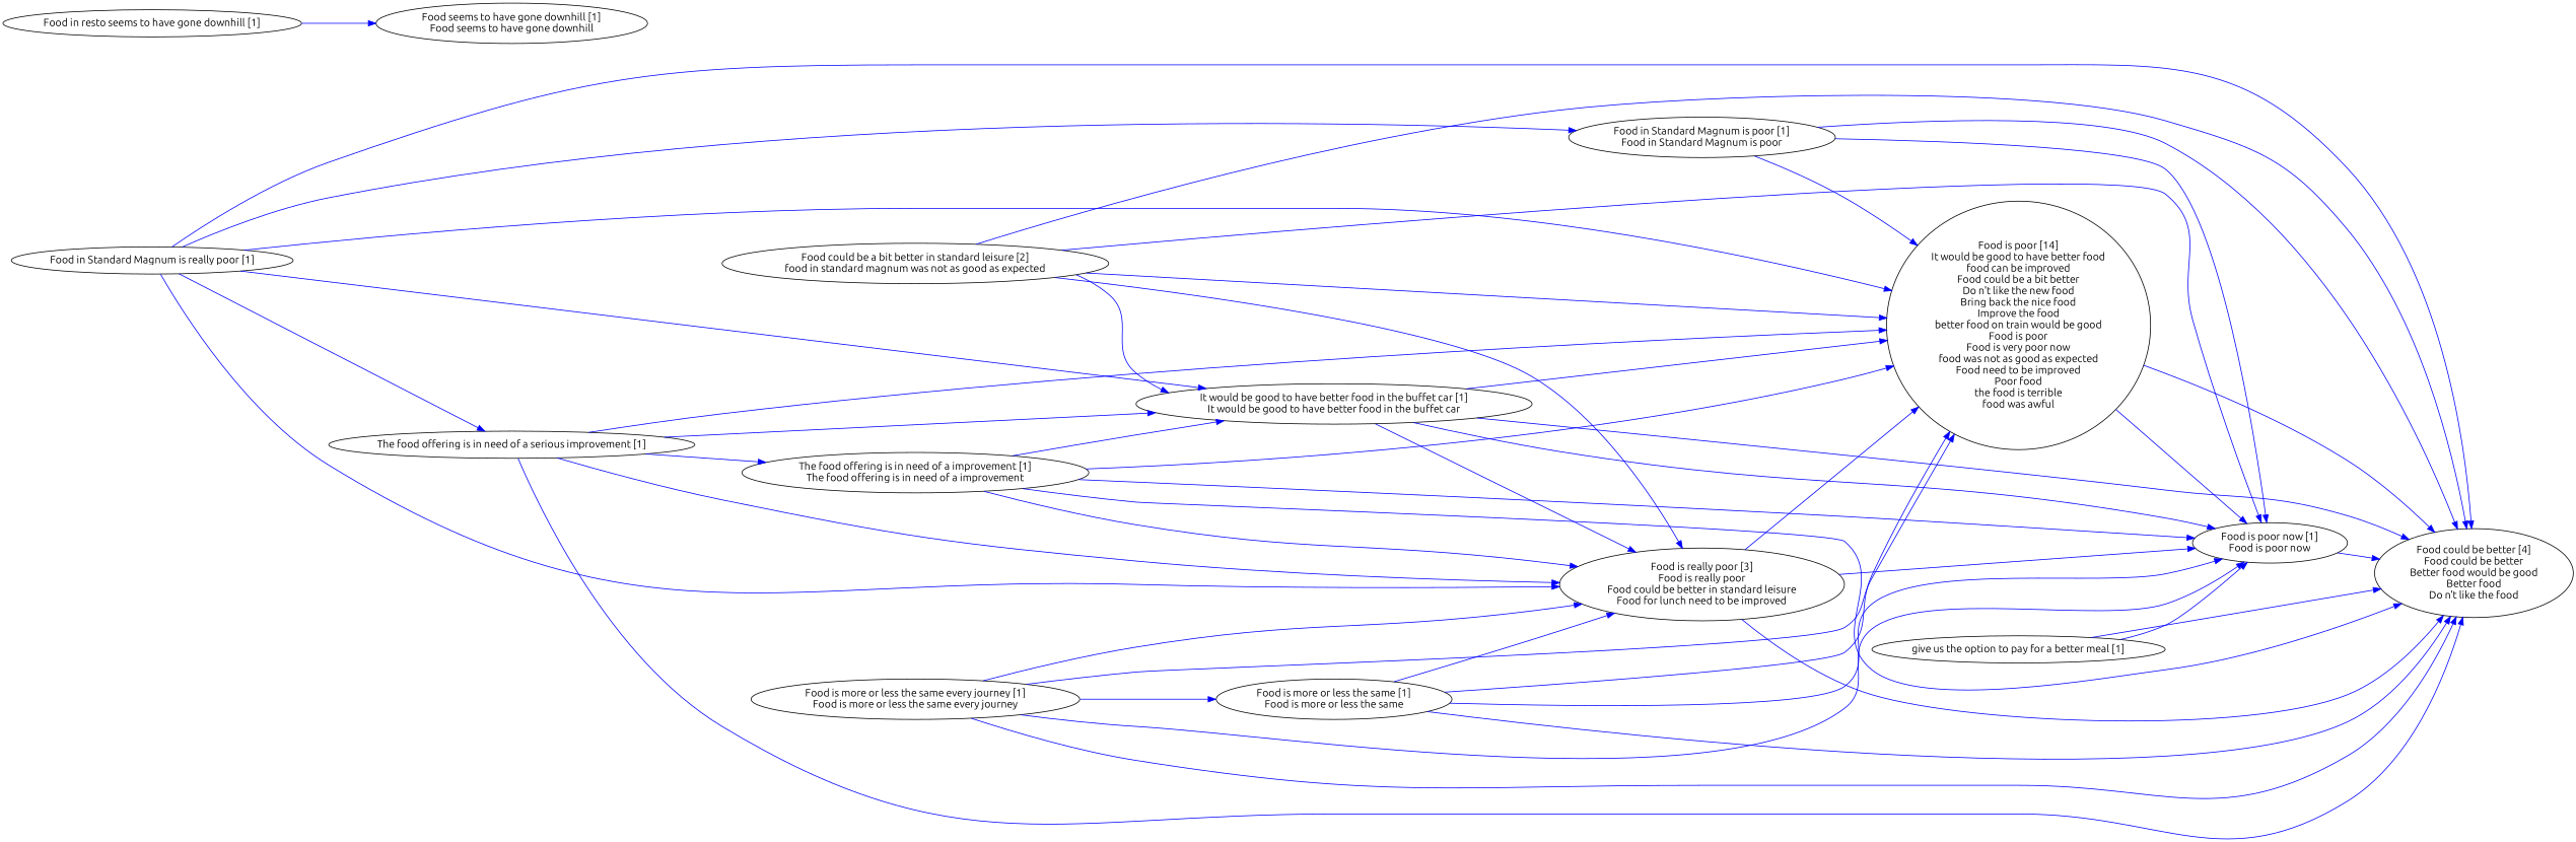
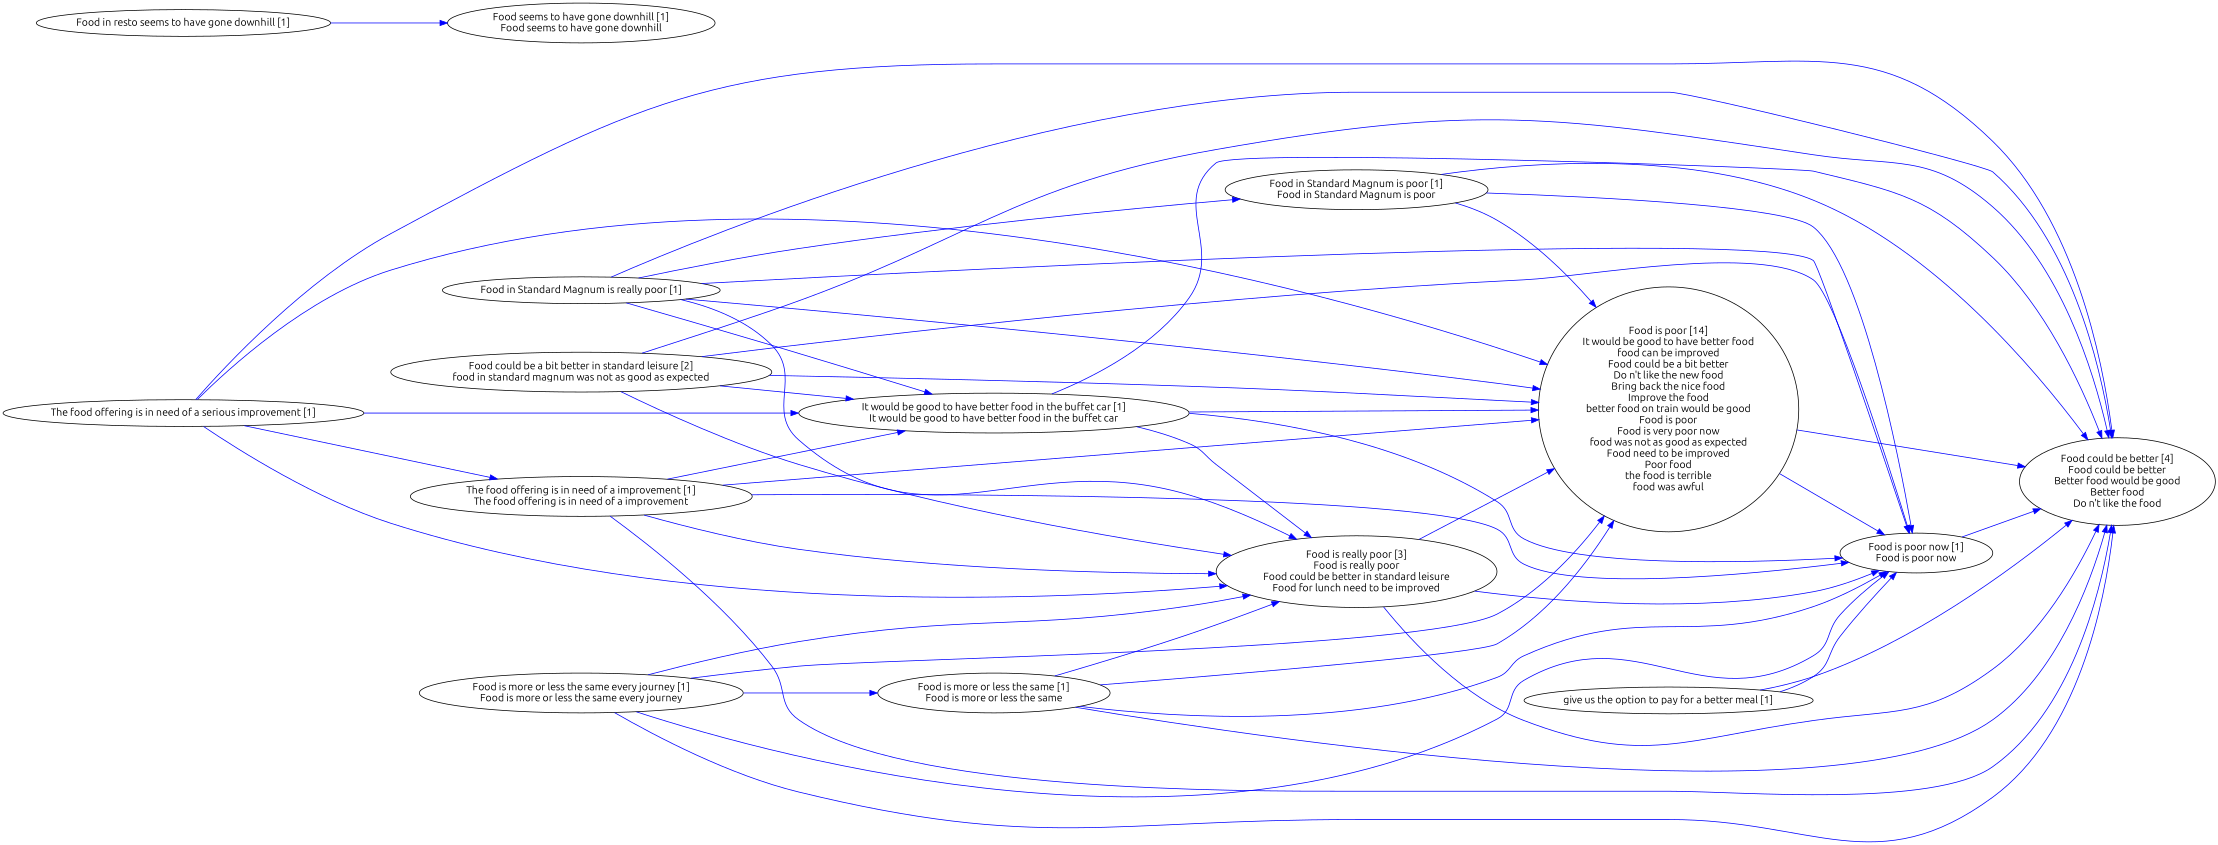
  digraph {
    fontname=Ubuntu
    rankdir=LR
    node [fontname=Ubuntu]
    edge [color=blue fontname=Ubuntu]
    "Food could be a bit better in standard leisure [2]\nfood in standard magnum was not as good as expected"
    "Food is really poor [3]\nFood is really poor\nFood could be better in standard leisure\nFood for lunch need to be improved"
    "Food could be better [4]\nFood could be better\nBetter food would be good\nBetter food\nDo n't like the food"
    "Food is poor [14]\nIt would be good to have better food\nfood can be improved\nFood could be a bit better\nDo n't like the new food\nBring back the nice food\nImprove the food\nbetter food on train would be good\nFood is poor\nFood is very poor now\nfood was not as good as expected\nFood need to be improved\nPoor food\nthe food is terrible\nfood was awful"
    "Food is poor now [1]\nFood is poor now"
    "It would be good to have better food in the buffet car [1]\nIt would be good to have better food in the buffet car"
    "Food in Standard Magnum is really poor [1]"
    "Food in Standard Magnum is poor [1]\nFood in Standard Magnum is poor"
    "Food in resto seems to have gone downhill [1]"
    "Food seems to have gone downhill [1]\nFood seems to have gone downhill"
    "Food is more or less the same every journey [1]\nFood is more or less the same every journey"
    "Food is more or less the same [1]\nFood is more or less the same"
    "The food offering is in need of a serious improvement [1]"
    "The food offering is in need of a improvement [1]\nThe food offering is in need of a improvement"
    "give us the option to pay for a better meal [1]"
    "Food could be a bit better in standard leisure [2]\nfood in standard magnum was not as good as expected" -> "Food is really poor [3]\nFood is really poor\nFood could be better in standard leisure\nFood for lunch need to be improved"
    "Food could be a bit better in standard leisure [2]\nfood in standard magnum was not as good as expected" -> "Food could be better [4]\nFood could be better\nBetter food would be good\nBetter food\nDo n't like the food"
    "Food could be a bit better in standard leisure [2]\nfood in standard magnum was not as good as expected" -> "Food is poor [14]\nIt would be good to have better food\nfood can be improved\nFood could be a bit better\nDo n't like the new food\nBring back the nice food\nImprove the food\nbetter food on train would be good\nFood is poor\nFood is very poor now\nfood was not as good as expected\nFood need to be improved\nPoor food\nthe food is terrible\nfood was awful"
    "Food could be a bit better in standard leisure [2]\nfood in standard magnum was not as good as expected" -> "Food is poor now [1]\nFood is poor now"
    "Food could be a bit better in standard leisure [2]\nfood in standard magnum was not as good as expected" -> "It would be good to have better food in the buffet car [1]\nIt would be good to have better food in the buffet car"
    "Food is really poor [3]\nFood is really poor\nFood could be better in standard leisure\nFood for lunch need to be improved" -> "Food could be better [4]\nFood could be better\nBetter food would be good\nBetter food\nDo n't like the food"
    "Food is really poor [3]\nFood is really poor\nFood could be better in standard leisure\nFood for lunch need to be improved" -> "Food is poor [14]\nIt would be good to have better food\nfood can be improved\nFood could be a bit better\nDo n't like the new food\nBring back the nice food\nImprove the food\nbetter food on train would be good\nFood is poor\nFood is very poor now\nfood was not as good as expected\nFood need to be improved\nPoor food\nthe food is terrible\nfood was awful"
    "Food is really poor [3]\nFood is really poor\nFood could be better in standard leisure\nFood for lunch need to be improved" -> "Food is poor now [1]\nFood is poor now"
    "Food is poor [14]\nIt would be good to have better food\nfood can be improved\nFood could be a bit better\nDo n't like the new food\nBring back the nice food\nImprove the food\nbetter food on train would be good\nFood is poor\nFood is very poor now\nfood was not as good as expected\nFood need to be improved\nPoor food\nthe food is terrible\nfood was awful" -> "Food could be better [4]\nFood could be better\nBetter food would be good\nBetter food\nDo n't like the food"
    "Food is poor [14]\nIt would be good to have better food\nfood can be improved\nFood could be a bit better\nDo n't like the new food\nBring back the nice food\nImprove the food\nbetter food on train would be good\nFood is poor\nFood is very poor now\nfood was not as good as expected\nFood need to be improved\nPoor food\nthe food is terrible\nfood was awful" -> "Food is poor now [1]\nFood is poor now"
    "Food is poor now [1]\nFood is poor now" -> "Food could be better [4]\nFood could be better\nBetter food would be good\nBetter food\nDo n't like the food"
    "It would be good to have better food in the buffet car [1]\nIt would be good to have better food in the buffet car" -> "Food is really poor [3]\nFood is really poor\nFood could be better in standard leisure\nFood for lunch need to be improved"
    "It would be good to have better food in the buffet car [1]\nIt would be good to have better food in the buffet car" -> "Food could be better [4]\nFood could be better\nBetter food would be good\nBetter food\nDo n't like the food"
    "It would be good to have better food in the buffet car [1]\nIt would be good to have better food in the buffet car" -> "Food is poor [14]\nIt would be good to have better food\nfood can be improved\nFood could be a bit better\nDo n't like the new food\nBring back the nice food\nImprove the food\nbetter food on train would be good\nFood is poor\nFood is very poor now\nfood was not as good as expected\nFood need to be improved\nPoor food\nthe food is terrible\nfood was awful"
    "It would be good to have better food in the buffet car [1]\nIt would be good to have better food in the buffet car" -> "Food is poor now [1]\nFood is poor now"
    "Food in Standard Magnum is really poor [1]" -> "Food is really poor [3]\nFood is really poor\nFood could be better in standard leisure\nFood for lunch need to be improved"
    "Food in Standard Magnum is really poor [1]" -> "Food could be better [4]\nFood could be better\nBetter food would be good\nBetter food\nDo n't like the food"
    "Food in Standard Magnum is really poor [1]" -> "Food is poor [14]\nIt would be good to have better food\nfood can be improved\nFood could be a bit better\nDo n't like the new food\nBring back the nice food\nImprove the food\nbetter food on train would be good\nFood is poor\nFood is very poor now\nfood was not as good as expected\nFood need to be improved\nPoor food\nthe food is terrible\nfood was awful"
-   "Food in Standard Magnum is really poor [1]" -> "The food offering is in need of a serious improvement [1]"
+   "Food in Standard Magnum is really poor [1]" -> "Food is poor now [1]\nFood is poor now"
    "Food in Standard Magnum is really poor [1]" -> "It would be good to have better food in the buffet car [1]\nIt would be good to have better food in the buffet car"
    "Food in Standard Magnum is really poor [1]" -> "Food in Standard Magnum is poor [1]\nFood in Standard Magnum is poor"
    "Food in Standard Magnum is poor [1]\nFood in Standard Magnum is poor" -> "Food could be better [4]\nFood could be better\nBetter food would be good\nBetter food\nDo n't like the food"
    "Food in Standard Magnum is poor [1]\nFood in Standard Magnum is poor" -> "Food is poor [14]\nIt would be good to have better food\nfood can be improved\nFood could be a bit better\nDo n't like the new food\nBring back the nice food\nImprove the food\nbetter food on train would be good\nFood is poor\nFood is very poor now\nfood was not as good as expected\nFood need to be improved\nPoor food\nthe food is terrible\nfood was awful"
    "Food in Standard Magnum is poor [1]\nFood in Standard Magnum is poor" -> "Food is poor now [1]\nFood is poor now"
    "Food in resto seems to have gone downhill [1]" -> "Food seems to have gone downhill [1]\nFood seems to have gone downhill"
    "Food is more or less the same every journey [1]\nFood is more or less the same every journey" -> "Food is really poor [3]\nFood is really poor\nFood could be better in standard leisure\nFood for lunch need to be improved"
    "Food is more or less the same every journey [1]\nFood is more or less the same every journey" -> "Food could be better [4]\nFood could be better\nBetter food would be good\nBetter food\nDo n't like the food"
    "Food is more or less the same every journey [1]\nFood is more or less the same every journey" -> "Food is poor [14]\nIt would be good to have better food\nfood can be improved\nFood could be a bit better\nDo n't like the new food\nBring back the nice food\nImprove the food\nbetter food on train would be good\nFood is poor\nFood is very poor now\nfood was not as good as expected\nFood need to be improved\nPoor food\nthe food is terrible\nfood was awful"
    "Food is more or less the same every journey [1]\nFood is more or less the same every journey" -> "Food is poor now [1]\nFood is poor now"
    "Food is more or less the same every journey [1]\nFood is more or less the same every journey" -> "Food is more or less the same [1]\nFood is more or less the same"
    "Food is more or less the same [1]\nFood is more or less the same" -> "Food is really poor [3]\nFood is really poor\nFood could be better in standard leisure\nFood for lunch need to be improved"
    "Food is more or less the same [1]\nFood is more or less the same" -> "Food could be better [4]\nFood could be better\nBetter food would be good\nBetter food\nDo n't like the food"
    "Food is more or less the same [1]\nFood is more or less the same" -> "Food is poor [14]\nIt would be good to have better food\nfood can be improved\nFood could be a bit better\nDo n't like the new food\nBring back the nice food\nImprove the food\nbetter food on train would be good\nFood is poor\nFood is very poor now\nfood was not as good as expected\nFood need to be improved\nPoor food\nthe food is terrible\nfood was awful"
    "Food is more or less the same [1]\nFood is more or less the same" -> "Food is poor now [1]\nFood is poor now"
    "The food offering is in need of a serious improvement [1]" -> "Food is really poor [3]\nFood is really poor\nFood could be better in standard leisure\nFood for lunch need to be improved"
    "The food offering is in need of a serious improvement [1]" -> "Food could be better [4]\nFood could be better\nBetter food would be good\nBetter food\nDo n't like the food"
    "The food offering is in need of a serious improvement [1]" -> "Food is poor [14]\nIt would be good to have better food\nfood can be improved\nFood could be a bit better\nDo n't like the new food\nBring back the nice food\nImprove the food\nbetter food on train would be good\nFood is poor\nFood is very poor now\nfood was not as good as expected\nFood need to be improved\nPoor food\nthe food is terrible\nfood was awful"
    "The food offering is in need of a serious improvement [1]" -> "It would be good to have better food in the buffet car [1]\nIt would be good to have better food in the buffet car"
    "The food offering is in need of a serious improvement [1]" -> "The food offering is in need of a improvement [1]\nThe food offering is in need of a improvement"
    "The food offering is in need of a improvement [1]\nThe food offering is in need of a improvement" -> "Food is really poor [3]\nFood is really poor\nFood could be better in standard leisure\nFood for lunch need to be improved"
    "The food offering is in need of a improvement [1]\nThe food offering is in need of a improvement" -> "Food could be better [4]\nFood could be better\nBetter food would be good\nBetter food\nDo n't like the food"
    "The food offering is in need of a improvement [1]\nThe food offering is in need of a improvement" -> "Food is poor [14]\nIt would be good to have better food\nfood can be improved\nFood could be a bit better\nDo n't like the new food\nBring back the nice food\nImprove the food\nbetter food on train would be good\nFood is poor\nFood is very poor now\nfood was not as good as expected\nFood need to be improved\nPoor food\nthe food is terrible\nfood was awful"
    "The food offering is in need of a improvement [1]\nThe food offering is in need of a improvement" -> "Food is poor now [1]\nFood is poor now"
    "The food offering is in need of a improvement [1]\nThe food offering is in need of a improvement" -> "It would be good to have better food in the buffet car [1]\nIt would be good to have better food in the buffet car"
    "give us the option to pay for a better meal [1]" -> "Food could be better [4]\nFood could be better\nBetter food would be good\nBetter food\nDo n't like the food"
    "give us the option to pay for a better meal [1]" -> "Food is poor now [1]\nFood is poor now"
  }
